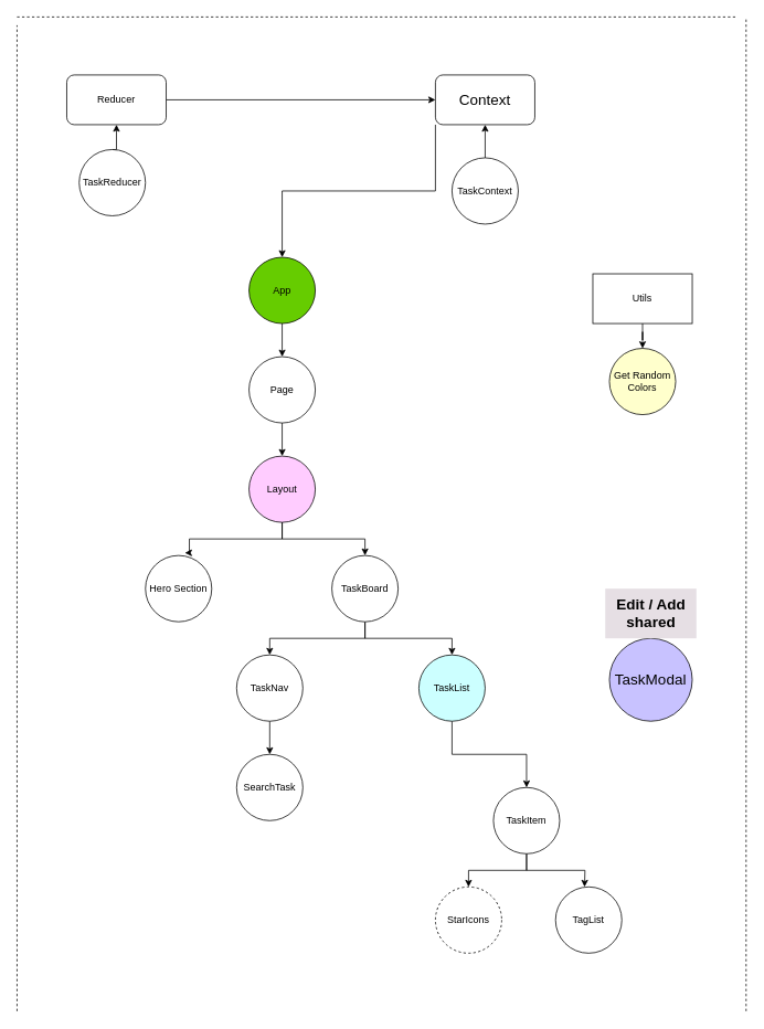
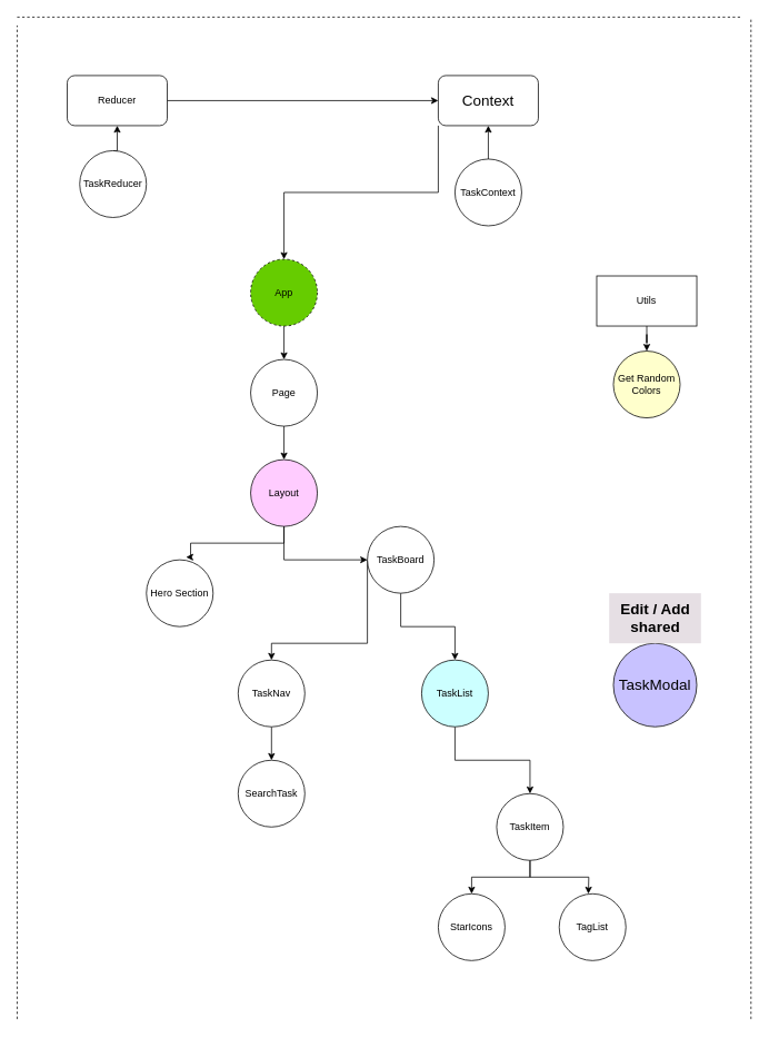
  <mxCell id="0" />
  <mxCell id="1" parent="0" />
  <mxCell id="2" style="edgeStyle=orthogonalEdgeStyle;rounded=0;orthogonalLoop=1;jettySize=auto;html=1;entryX=0.5;entryY=0;entryDx=0;entryDy=0;" edge="1" parent="1" source="25" target="4"><mxGeometry relative="1" as="geometry" /></mxCell>
  <mxCell id="3" style="edgeStyle=orthogonalEdgeStyle;rounded=0;orthogonalLoop=1;jettySize=auto;html=1;entryX=0.5;entryY=0;entryDx=0;entryDy=0;" edge="1" parent="1" source="4" target="6"><mxGeometry relative="1" as="geometry" /></mxCell>
  <mxCell id="4" value="Page" style="ellipse;whiteSpace=wrap;html=1;aspect=fixed;" vertex="1" parent="1"><mxGeometry x="300" y="430" width="80" height="80" as="geometry" /></mxCell>
  <mxCell id="5" style="edgeStyle=orthogonalEdgeStyle;rounded=0;orthogonalLoop=1;jettySize=auto;html=1;exitX=0.5;exitY=1;exitDx=0;exitDy=0;" edge="1" parent="1" source="6" target="10"><mxGeometry relative="1" as="geometry" /></mxCell>
  <mxCell id="6" value="Layout" style="ellipse;whiteSpace=wrap;html=1;aspect=fixed;fillColor=#FFCCFF;" vertex="1" parent="1"><mxGeometry x="300" y="550" width="80" height="80" as="geometry" /></mxCell>
  <mxCell id="7" value="Hero Section" style="ellipse;whiteSpace=wrap;html=1;aspect=fixed;" vertex="1" parent="1"><mxGeometry x="175" y="670" width="80" height="80" as="geometry" /></mxCell>
  <mxCell id="8" style="edgeStyle=orthogonalEdgeStyle;rounded=0;orthogonalLoop=1;jettySize=auto;html=1;entryX=0.5;entryY=0;entryDx=0;entryDy=0;" edge="1" parent="1" source="10" target="12"><mxGeometry relative="1" as="geometry"><Array as="points"><mxPoint x="440" y="770" /><mxPoint x="325" y="770" /></Array></mxGeometry></mxCell>
  <mxCell id="9" style="edgeStyle=orthogonalEdgeStyle;rounded=0;orthogonalLoop=1;jettySize=auto;html=1;exitX=0.5;exitY=1;exitDx=0;exitDy=0;entryX=0.5;entryY=0;entryDx=0;entryDy=0;" edge="1" parent="1" source="10" target="14"><mxGeometry relative="1" as="geometry" /></mxCell>
- <mxCell id="10" value="TaskBoard" style="ellipse;whiteSpace=wrap;html=1;aspect=fixed;" vertex="1" parent="1"><mxGeometry x="400" y="670" width="80" height="80" as="geometry" /></mxCell>
+ <mxCell id="10" value="TaskBoard" style="ellipse;whiteSpace=wrap;html=1;aspect=fixed;" vertex="1" parent="1"><mxGeometry x="440" y="630" width="80" height="80" as="geometry" /></mxCell>
  <mxCell id="11" style="edgeStyle=orthogonalEdgeStyle;rounded=0;orthogonalLoop=1;jettySize=auto;html=1;exitX=0.5;exitY=1;exitDx=0;exitDy=0;entryX=0.5;entryY=0;entryDx=0;entryDy=0;" edge="1" parent="1" source="12" target="15"><mxGeometry relative="1" as="geometry" /></mxCell>
  <mxCell id="12" value="TaskNav" style="ellipse;whiteSpace=wrap;html=1;aspect=fixed;" vertex="1" parent="1"><mxGeometry x="285" y="790" width="80" height="80" as="geometry" /></mxCell>
  <mxCell id="13" style="edgeStyle=orthogonalEdgeStyle;rounded=0;orthogonalLoop=1;jettySize=auto;html=1;entryX=0.5;entryY=0;entryDx=0;entryDy=0;exitX=0.5;exitY=1;exitDx=0;exitDy=0;" edge="1" parent="1" source="14" target="24"><mxGeometry relative="1" as="geometry" /></mxCell>
  <mxCell id="14" value="TaskList" style="ellipse;whiteSpace=wrap;html=1;aspect=fixed;fillColor=#CCFFFF;" vertex="1" parent="1"><mxGeometry x="505" y="790" width="80" height="80" as="geometry" /></mxCell>
  <mxCell id="15" value="SearchTask" style="ellipse;whiteSpace=wrap;html=1;aspect=fixed;" vertex="1" parent="1"><mxGeometry x="285" y="910" width="80" height="80" as="geometry" /></mxCell>
  <mxCell id="16" style="edgeStyle=orthogonalEdgeStyle;rounded=0;orthogonalLoop=1;jettySize=auto;html=1;entryX=0.595;entryY=-0.04;entryDx=0;entryDy=0;entryPerimeter=0;" edge="1" parent="1" source="6" target="7"><mxGeometry relative="1" as="geometry"><Array as="points"><mxPoint x="340" y="650" /><mxPoint x="228" y="650" /></Array></mxGeometry></mxCell>
- <mxCell id="17" value="StarIcons" style="ellipse;whiteSpace=wrap;html=1;aspect=fixed;dashed=1;" vertex="1" parent="1"><mxGeometry x="525" y="1070" width="80" height="80" as="geometry" /></mxCell>
+ <mxCell id="17" value="StarIcons" style="ellipse;whiteSpace=wrap;html=1;aspect=fixed;" vertex="1" parent="1"><mxGeometry x="525" y="1070" width="80" height="80" as="geometry" /></mxCell>
  <mxCell id="18" value="TagList" style="ellipse;whiteSpace=wrap;html=1;aspect=fixed;" vertex="1" parent="1"><mxGeometry x="670" y="1070" width="80" height="80" as="geometry" /></mxCell>
  <mxCell id="19" style="edgeStyle=orthogonalEdgeStyle;rounded=0;orthogonalLoop=1;jettySize=auto;html=1;entryX=0.5;entryY=0;entryDx=0;entryDy=0;" edge="1" parent="1" source="20" target="21"><mxGeometry relative="1" as="geometry" /></mxCell>
  <mxCell id="20" value="Utils" style="rounded=0;whiteSpace=wrap;html=1;" vertex="1" parent="1"><mxGeometry x="715" y="330" width="120" height="60" as="geometry" /></mxCell>
  <mxCell id="21" value="Get Random&lt;br&gt;Colors" style="ellipse;whiteSpace=wrap;html=1;aspect=fixed;fillColor=#FFFFCC;" vertex="1" parent="1"><mxGeometry x="735" y="420" width="80" height="80" as="geometry" /></mxCell>
  <mxCell id="22" style="edgeStyle=orthogonalEdgeStyle;rounded=0;orthogonalLoop=1;jettySize=auto;html=1;" edge="1" parent="1" source="24" target="17"><mxGeometry relative="1" as="geometry" /></mxCell>
  <mxCell id="23" style="edgeStyle=orthogonalEdgeStyle;rounded=0;orthogonalLoop=1;jettySize=auto;html=1;entryX=0.5;entryY=0;entryDx=0;entryDy=0;exitX=0.5;exitY=1;exitDx=0;exitDy=0;" edge="1" parent="1" source="24"><mxGeometry relative="1" as="geometry"><mxPoint x="640" y="1050" as="sourcePoint" /><mxPoint x="705" y="1070" as="targetPoint" /></mxGeometry></mxCell>
  <mxCell id="24" value="TaskItem" style="ellipse;whiteSpace=wrap;html=1;aspect=fixed;" vertex="1" parent="1"><mxGeometry x="595" y="950" width="80" height="80" as="geometry" /></mxCell>
- <mxCell id="25" value="App" style="ellipse;whiteSpace=wrap;html=1;aspect=fixed;fillColor=#66CC00;" vertex="1" parent="1"><mxGeometry x="300" y="310" width="80" height="80" as="geometry" /></mxCell>
+ <mxCell id="25" value="App" style="ellipse;whiteSpace=wrap;html=1;aspect=fixed;fillColor=#66CC00;dashed=1;" vertex="1" parent="1"><mxGeometry x="300" y="310" width="80" height="80" as="geometry" /></mxCell>
  <mxCell id="26" value="&lt;font style=&quot;font-size: 18px;&quot;&gt;TaskModal&lt;/font&gt;" style="ellipse;whiteSpace=wrap;html=1;aspect=fixed;fillColor=#C8C2FF;" vertex="1" parent="1"><mxGeometry x="735" y="770" width="100" height="100" as="geometry" /></mxCell>
  <mxCell id="27" value="&lt;b&gt;&lt;font style=&quot;font-size: 18px;&quot;&gt;Edit / Add&lt;br&gt;shared&lt;br&gt;&lt;/font&gt;&lt;/b&gt;" style="text;html=1;align=center;verticalAlign=middle;resizable=0;points=[];autosize=1;strokeColor=none;fillColor=#E6DFE4;" vertex="1" parent="1"><mxGeometry x="730" y="710" width="110" height="60" as="geometry" /></mxCell>
  <mxCell id="28" style="edgeStyle=orthogonalEdgeStyle;rounded=0;orthogonalLoop=1;jettySize=auto;html=1;exitX=0;exitY=1;exitDx=0;exitDy=0;entryX=0.5;entryY=0;entryDx=0;entryDy=0;" edge="1" parent="1" source="29" target="25"><mxGeometry relative="1" as="geometry" /></mxCell>
  <mxCell id="29" value="&lt;font style=&quot;font-size: 18px;&quot;&gt;Context&lt;/font&gt;" style="rounded=1;whiteSpace=wrap;html=1;" vertex="1" parent="1"><mxGeometry x="525" y="90" width="120" height="60" as="geometry" /></mxCell>
  <mxCell id="30" style="edgeStyle=orthogonalEdgeStyle;rounded=0;orthogonalLoop=1;jettySize=auto;html=1;entryX=0.5;entryY=1;entryDx=0;entryDy=0;" edge="1" parent="1" source="31" target="29"><mxGeometry relative="1" as="geometry" /></mxCell>
  <mxCell id="31" value="TaskContext" style="ellipse;whiteSpace=wrap;html=1;aspect=fixed;" vertex="1" parent="1"><mxGeometry x="545" y="190" width="80" height="80" as="geometry" /></mxCell>
  <mxCell id="32" style="edgeStyle=orthogonalEdgeStyle;rounded=0;orthogonalLoop=1;jettySize=auto;html=1;exitX=1;exitY=0.5;exitDx=0;exitDy=0;entryX=0;entryY=0.5;entryDx=0;entryDy=0;" edge="1" parent="1" source="33" target="29"><mxGeometry relative="1" as="geometry" /></mxCell>
  <mxCell id="33" value="Reducer" style="rounded=1;whiteSpace=wrap;html=1;" vertex="1" parent="1"><mxGeometry x="80" y="90" width="120" height="60" as="geometry" /></mxCell>
  <mxCell id="34" style="edgeStyle=orthogonalEdgeStyle;rounded=0;orthogonalLoop=1;jettySize=auto;html=1;exitX=0.5;exitY=0;exitDx=0;exitDy=0;entryX=0.5;entryY=1;entryDx=0;entryDy=0;" edge="1" parent="1" source="35" target="33"><mxGeometry relative="1" as="geometry" /></mxCell>
  <mxCell id="35" value="TaskReducer" style="ellipse;whiteSpace=wrap;html=1;aspect=fixed;" vertex="1" parent="1"><mxGeometry x="95" y="180" width="80" height="80" as="geometry" /></mxCell>
  <mxCell id="36" value="" style="endArrow=none;dashed=1;html=1;rounded=0;" edge="1" parent="1"><mxGeometry width="50" height="50" relative="1" as="geometry"><mxPoint y="20" as="sourcePoint" x="20" /><mxPoint x="890" y="20" as="targetPoint" /></mxGeometry></mxCell>
  <mxCell id="37" value="" style="endArrow=none;dashed=1;html=1;rounded=0;" edge="1" parent="1"><mxGeometry width="50" height="50" relative="1" as="geometry"><mxPoint x="900" y="1220" as="sourcePoint" /><mxPoint x="900" y="20" as="targetPoint" /></mxGeometry></mxCell>
  <mxCell id="38" value="" style="endArrow=none;dashed=1;html=1;rounded=0;" edge="1" parent="1"><mxGeometry width="50" height="50" relative="1" as="geometry"><mxPoint y="1220" as="sourcePoint" x="20" /><mxPoint y="30" as="targetPoint" x="20" /></mxGeometry></mxCell>
